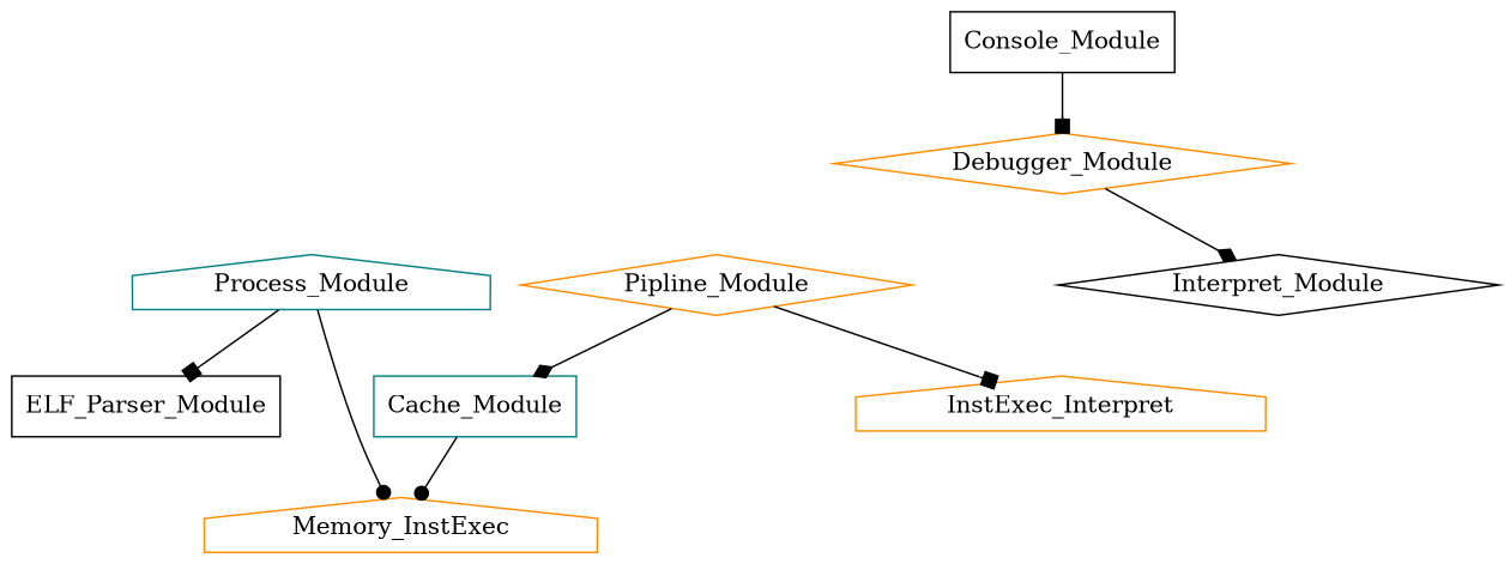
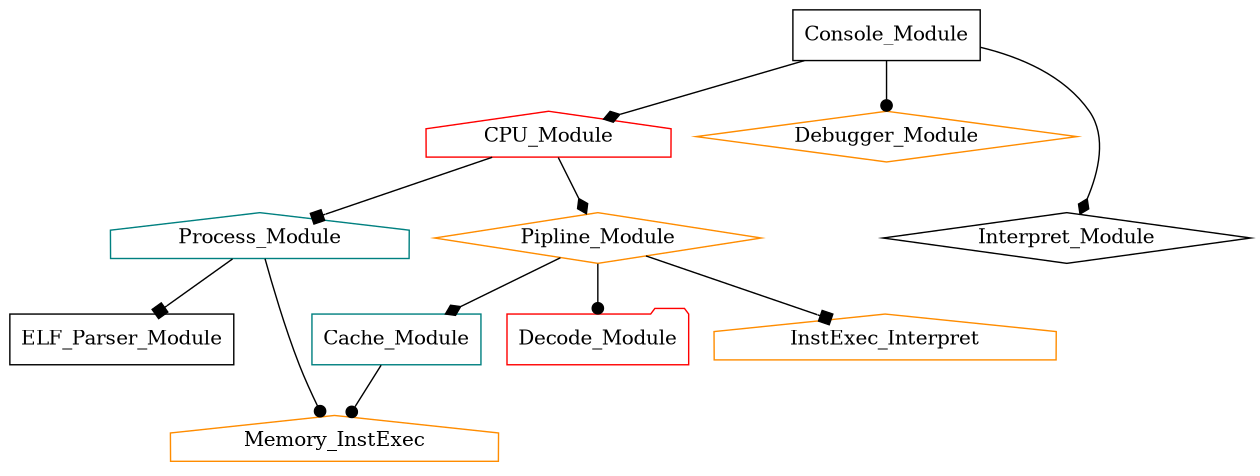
  digraph {
    node [color=darkorange shape=house]
    edge [arrowhead=diamond]
    Console_Module [color=black shape=box]
+   CPU_Module [color=red]
    Debugger_Module [shape=diamond]
    Process_Module [color=teal]
    Pipline_Module [shape=diamond]
    Interpret_Module [color=black shape=diamond]
    ELF_Parser_Module [color=black shape=box]
    n8 [label=Memory_InstExec]
    Cache_Module [color=teal shape=box]
+   Decode_Module [color=red shape=folder]
    n11 [label=InstExec_Interpret]
-   Console_Module -> Debugger_Module [arrowhead=box]
-   Debugger_Module -> Interpret_Module
+   Console_Module -> CPU_Module
+   Console_Module -> Debugger_Module [arrowhead=dot]
+   CPU_Module -> Process_Module [arrowhead=box]
+   CPU_Module -> Pipline_Module
+   Console_Module -> Interpret_Module
    Process_Module -> ELF_Parser_Module [arrowhead=box]
    Process_Module -> n8 [arrowhead=dot]
    Pipline_Module -> Cache_Module
+   Pipline_Module -> Decode_Module [arrowhead=dot]
    Pipline_Module -> n11 [arrowhead=box]
    Cache_Module -> n8 [arrowhead=dot]
  }
